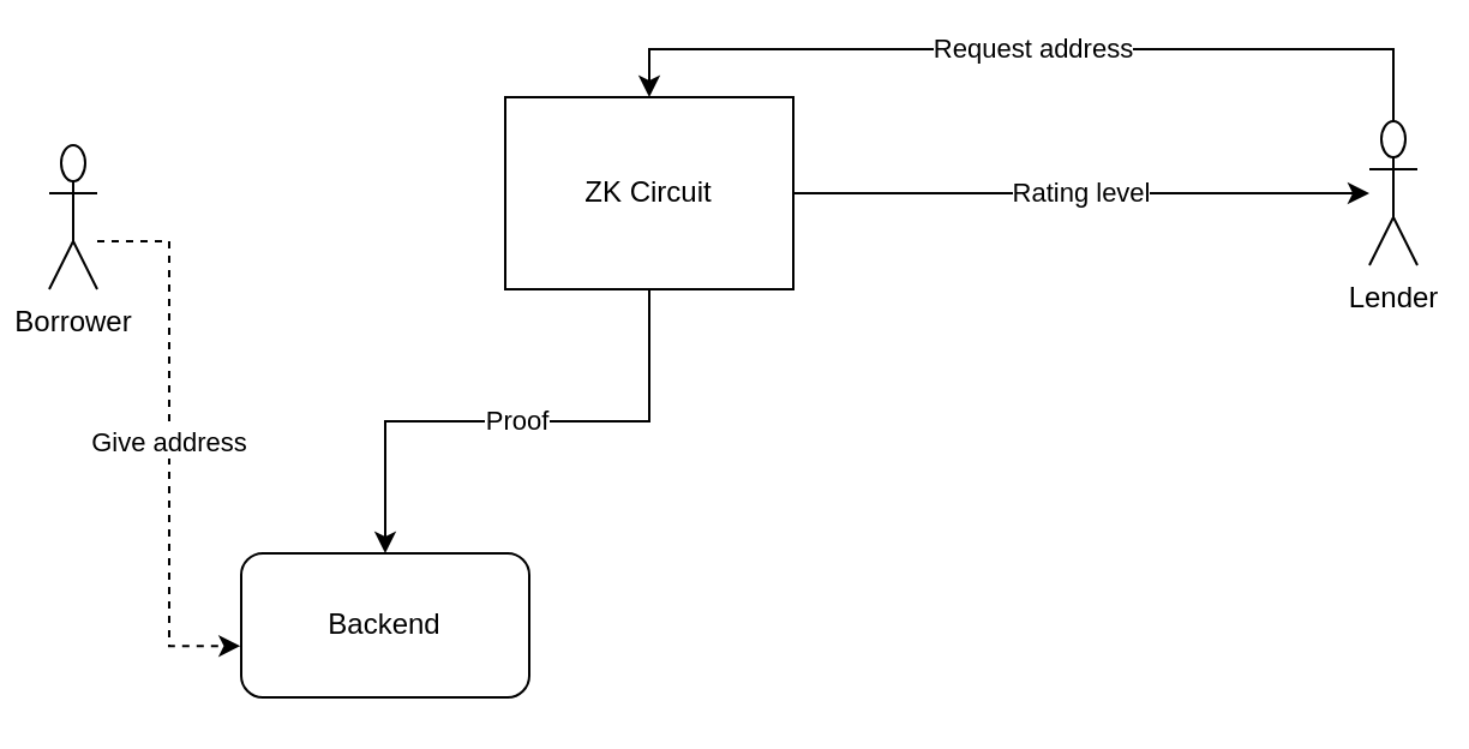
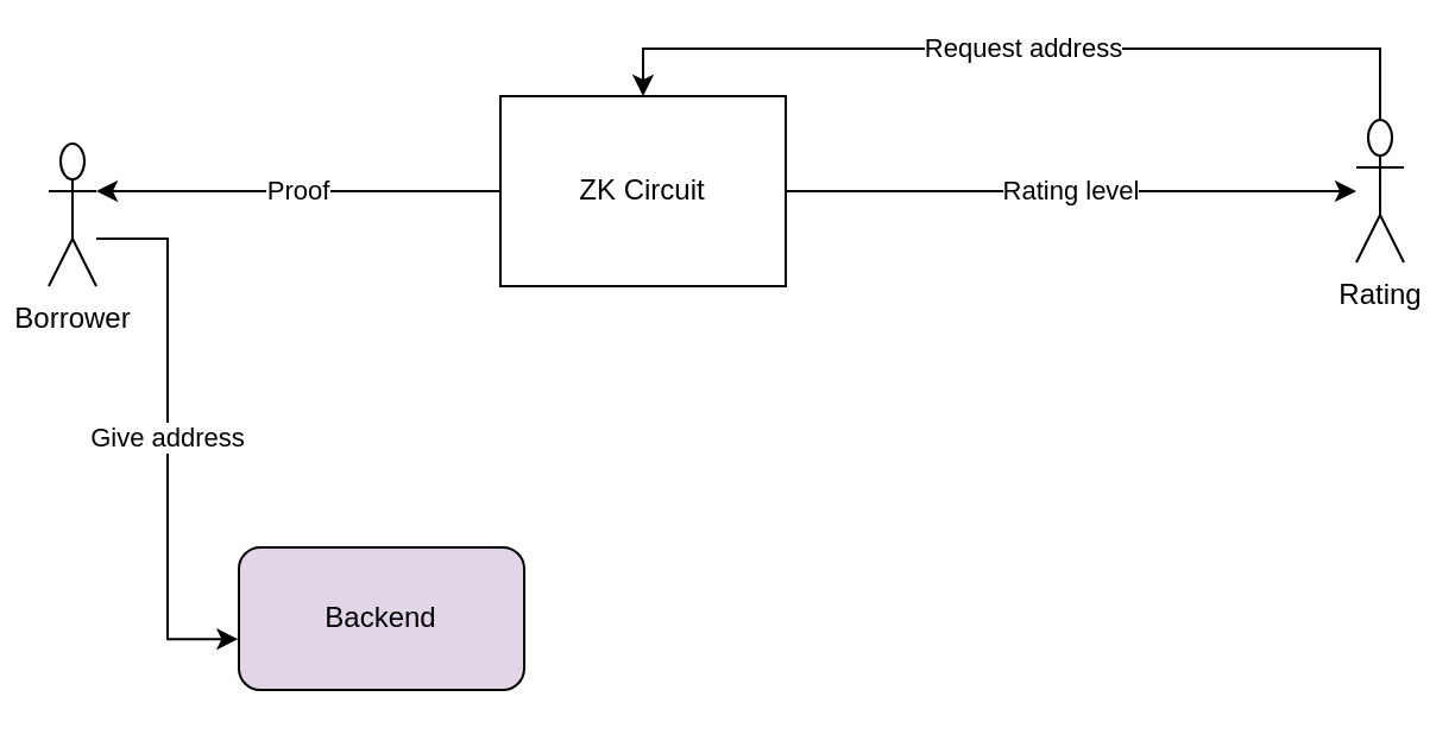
  <mxCell id="0" />
  <mxCell id="1" parent="0" />
  <mxCell id="2" value="Borrower" style="shape=umlActor;verticalLabelPosition=bottom;verticalAlign=top;html=1;outlineConnect=0;" parent="1" vertex="1"><mxGeometry x="20" y="60" width="20" height="60" as="geometry" /></mxCell>
- <mxCell id="3" value="Backend" style="rounded=1;whiteSpace=wrap;html=1;" parent="1" vertex="1"><mxGeometry x="100" y="230" width="120" height="60" as="geometry" /></mxCell>
+ <mxCell id="3" value="Backend" style="rounded=1;whiteSpace=wrap;html=1;fillColor=#e1d5e7;" parent="1" vertex="1"><mxGeometry x="100" y="230" width="120" height="60" as="geometry" /></mxCell>
  <mxCell id="4" value="Rating level" style="edgeStyle=orthogonalEdgeStyle;rounded=0;orthogonalLoop=1;jettySize=auto;html=1;" edge="1" parent="1" source="5" target="7"><mxGeometry relative="1" as="geometry" /></mxCell>
  <mxCell id="5" value="ZK Circuit" style="whiteSpace=wrap;html=1;rounded=0;" parent="1" vertex="1"><mxGeometry x="210" y="40" width="120" height="80" as="geometry" /></mxCell>
  <mxCell id="6" value="Request address" style="edgeStyle=orthogonalEdgeStyle;rounded=0;orthogonalLoop=1;jettySize=auto;html=1;entryX=0.5;entryY=0;entryDx=0;entryDy=0;" edge="1" parent="1" source="7" target="5"><mxGeometry relative="1" as="geometry"><Array as="points"><mxPoint x="580" y="20" /><mxPoint x="270" y="20" /></Array></mxGeometry></mxCell>
- <mxCell id="7" value="Lender" style="shape=umlActor;verticalLabelPosition=bottom;verticalAlign=top;html=1;outlineConnect=0;" vertex="1" parent="1"><mxGeometry x="570" y="50" width="20" height="60" as="geometry" /></mxCell>
- <mxCell id="8" value="Give address" style="edgeStyle=orthogonalEdgeStyle;rounded=0;orthogonalLoop=1;jettySize=auto;html=1;entryX=-0.003;entryY=0.643;entryDx=0;entryDy=0;entryPerimeter=0;dashed=1;" edge="1" parent="1" source="2" target="3"><mxGeometry relative="1" as="geometry"><Array as="points"><mxPoint x="70" y="100" /><mxPoint x="70" y="269" /></Array></mxGeometry></mxCell>
- <mxCell id="9" value="Proof" style="edgeStyle=orthogonalEdgeStyle;rounded=0;orthogonalLoop=1;jettySize=auto;html=1;" edge="1" parent="1" source="5" target="3"><mxGeometry relative="1" as="geometry" /></mxCell>
+ <mxCell id="7" value="Rating" style="shape=umlActor;verticalLabelPosition=bottom;verticalAlign=top;html=1;outlineConnect=0;" vertex="1" parent="1"><mxGeometry x="570" y="50" width="20" height="60" as="geometry" /></mxCell>
+ <mxCell id="8" value="Give address" style="edgeStyle=orthogonalEdgeStyle;rounded=0;orthogonalLoop=1;jettySize=auto;html=1;entryX=-0.003;entryY=0.643;entryDx=0;entryDy=0;entryPerimeter=0;" edge="1" parent="1" source="2" target="3"><mxGeometry relative="1" as="geometry"><Array as="points"><mxPoint x="70" y="100" /><mxPoint x="70" y="269" /></Array></mxGeometry></mxCell>
+ <mxCell id="9" value="Proof" style="edgeStyle=orthogonalEdgeStyle;rounded=0;orthogonalLoop=1;jettySize=auto;html=1;entryX=1;entryY=0.333;entryDx=0;entryDy=0;entryPerimeter=0;" edge="1" parent="1" source="5" target="2"><mxGeometry relative="1" as="geometry" /></mxCell>
